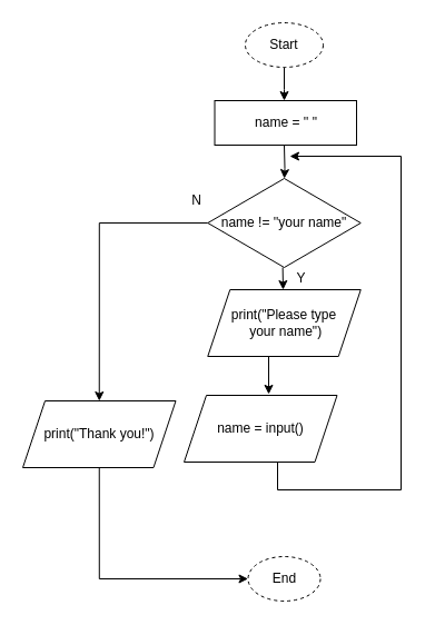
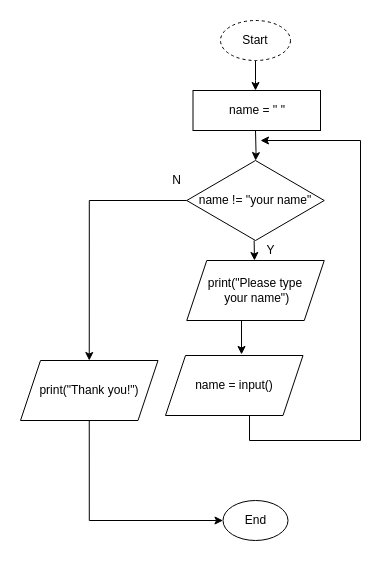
  <mxCell id="0" />
  <mxCell id="1" parent="0" />
  <mxCell id="2" value="" style="edgeStyle=orthogonalEdgeStyle;rounded=0;orthogonalLoop=1;jettySize=auto;html=1;" edge="1" parent="1" source="3"><mxGeometry relative="1" as="geometry"><mxPoint x="255" y="90" as="targetPoint" /></mxGeometry></mxCell>
  <mxCell id="3" value="Start" style="ellipse;whiteSpace=wrap;html=1;dashed=1;" vertex="1" parent="1"><mxGeometry x="220" y="20" width="70" height="40" as="geometry" /></mxCell>
  <mxCell id="4" value="" style="edgeStyle=orthogonalEdgeStyle;rounded=0;orthogonalLoop=1;jettySize=auto;html=1;" edge="1" parent="1" target="6"><mxGeometry relative="1" as="geometry"><mxPoint x="255" y="130" as="sourcePoint" /></mxGeometry></mxCell>
  <mxCell id="5" value="" style="edgeStyle=orthogonalEdgeStyle;rounded=0;orthogonalLoop=1;jettySize=auto;html=1;entryX=0.5;entryY=0;entryDx=0;entryDy=0;exitX=0;exitY=0.5;exitDx=0;exitDy=0;" edge="1" parent="1" source="6" target="9"><mxGeometry relative="1" as="geometry"><mxPoint x="255" y="270" as="targetPoint" /></mxGeometry></mxCell>
  <mxCell id="6" value="name != ''your name&quot;" style="rhombus;whiteSpace=wrap;html=1;" vertex="1" parent="1"><mxGeometry x="186.25" y="160" width="137.5" height="80" as="geometry" /></mxCell>
  <mxCell id="7" value="name = '' &quot;" style="rounded=0;whiteSpace=wrap;html=1;" vertex="1" parent="1"><mxGeometry x="192.5" y="90" width="127.5" height="40" as="geometry" /></mxCell>
  <mxCell id="8" value="" style="edgeStyle=orthogonalEdgeStyle;rounded=0;orthogonalLoop=1;jettySize=auto;html=1;exitX=0.5;exitY=1;exitDx=0;exitDy=0;" edge="1" parent="1" source="9" target="10"><mxGeometry relative="1" as="geometry"><Array as="points"><mxPoint x="89" y="520" /></Array></mxGeometry></mxCell>
  <mxCell id="9" value="print(&quot;Thank you!&quot;)" style="shape=parallelogram;perimeter=parallelogramPerimeter;whiteSpace=wrap;html=1;fixedSize=1;" vertex="1" parent="1"><mxGeometry x="20" y="360" width="137.5" height="60" as="geometry" /></mxCell>
- <mxCell id="10" value="End" style="ellipse;whiteSpace=wrap;html=1;dashed=1;" vertex="1" parent="1"><mxGeometry x="222.5" y="500" width="65" height="40" as="geometry" /></mxCell>
+ <mxCell id="10" value="End" style="ellipse;whiteSpace=wrap;html=1;" vertex="1" parent="1"><mxGeometry x="222.5" y="500" width="65" height="40" as="geometry" /></mxCell>
  <mxCell id="11" value="N" style="text;html=1;align=center;verticalAlign=middle;resizable=0;points=[];autosize=1;strokeColor=none;fillColor=none;" vertex="1" parent="1"><mxGeometry x="166.25" y="170" width="20" height="20" as="geometry" /></mxCell>
  <mxCell id="12" value="print(&quot;Please type&lt;br&gt;&amp;nbsp;your name&quot;)" style="shape=parallelogram;perimeter=parallelogramPerimeter;whiteSpace=wrap;html=1;fixedSize=1;" vertex="1" parent="1"><mxGeometry x="186.25" y="260" width="137.5" height="60" as="geometry" /></mxCell>
  <mxCell id="13" value="name = input()" style="shape=parallelogram;perimeter=parallelogramPerimeter;whiteSpace=wrap;html=1;fixedSize=1;" vertex="1" parent="1"><mxGeometry x="165" y="355" width="137.5" height="60" as="geometry" /></mxCell>
  <mxCell id="14" value="" style="edgeStyle=orthogonalEdgeStyle;rounded=0;orthogonalLoop=1;jettySize=auto;html=1;exitX=0.49;exitY=1;exitDx=0;exitDy=0;exitPerimeter=0;" edge="1" parent="1" source="6"><mxGeometry relative="1" as="geometry"><mxPoint x="265" y="140" as="sourcePoint" /><mxPoint x="254" y="260" as="targetPoint" /></mxGeometry></mxCell>
  <mxCell id="15" value="" style="edgeStyle=orthogonalEdgeStyle;rounded=0;orthogonalLoop=1;jettySize=auto;html=1;exitX=0.5;exitY=1;exitDx=0;exitDy=0;entryX=0.553;entryY=-0.017;entryDx=0;entryDy=0;entryPerimeter=0;" edge="1" parent="1" source="12" target="13"><mxGeometry relative="1" as="geometry"><mxPoint x="265" y="70" as="sourcePoint" /><mxPoint x="265" y="100" as="targetPoint" /></mxGeometry></mxCell>
  <mxCell id="16" value="" style="edgeStyle=orthogonalEdgeStyle;rounded=0;orthogonalLoop=1;jettySize=auto;html=1;exitX=0.5;exitY=1;exitDx=0;exitDy=0;" edge="1" parent="1" source="13"><mxGeometry relative="1" as="geometry"><mxPoint x="275" y="80" as="sourcePoint" /><mxPoint x="260" y="140" as="targetPoint" /><Array as="points"><mxPoint x="249" y="440" /><mxPoint x="360" y="440" /><mxPoint x="360" y="140" /></Array></mxGeometry></mxCell>
  <mxCell id="17" value="Y" style="text;html=1;align=center;verticalAlign=middle;resizable=0;points=[];autosize=1;strokeColor=none;fillColor=none;" vertex="1" parent="1"><mxGeometry x="260" y="240" width="20" height="20" as="geometry" /></mxCell>
